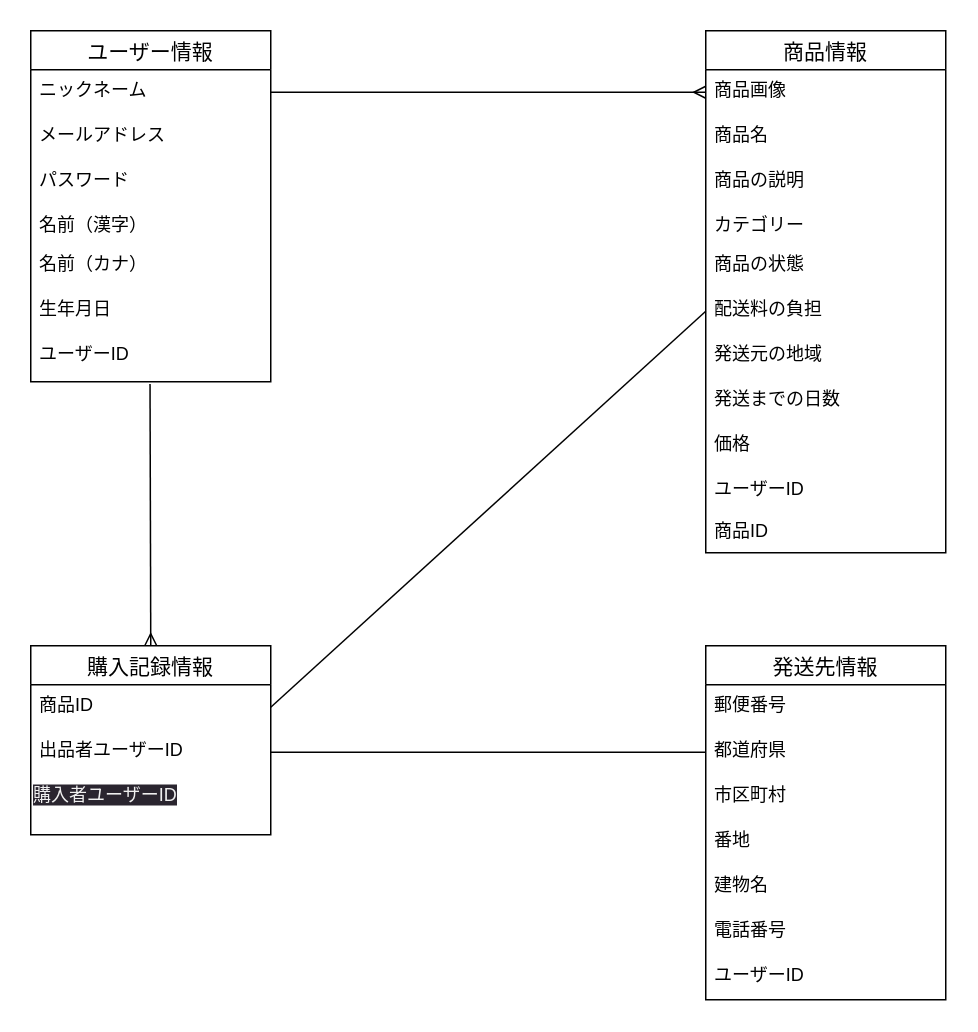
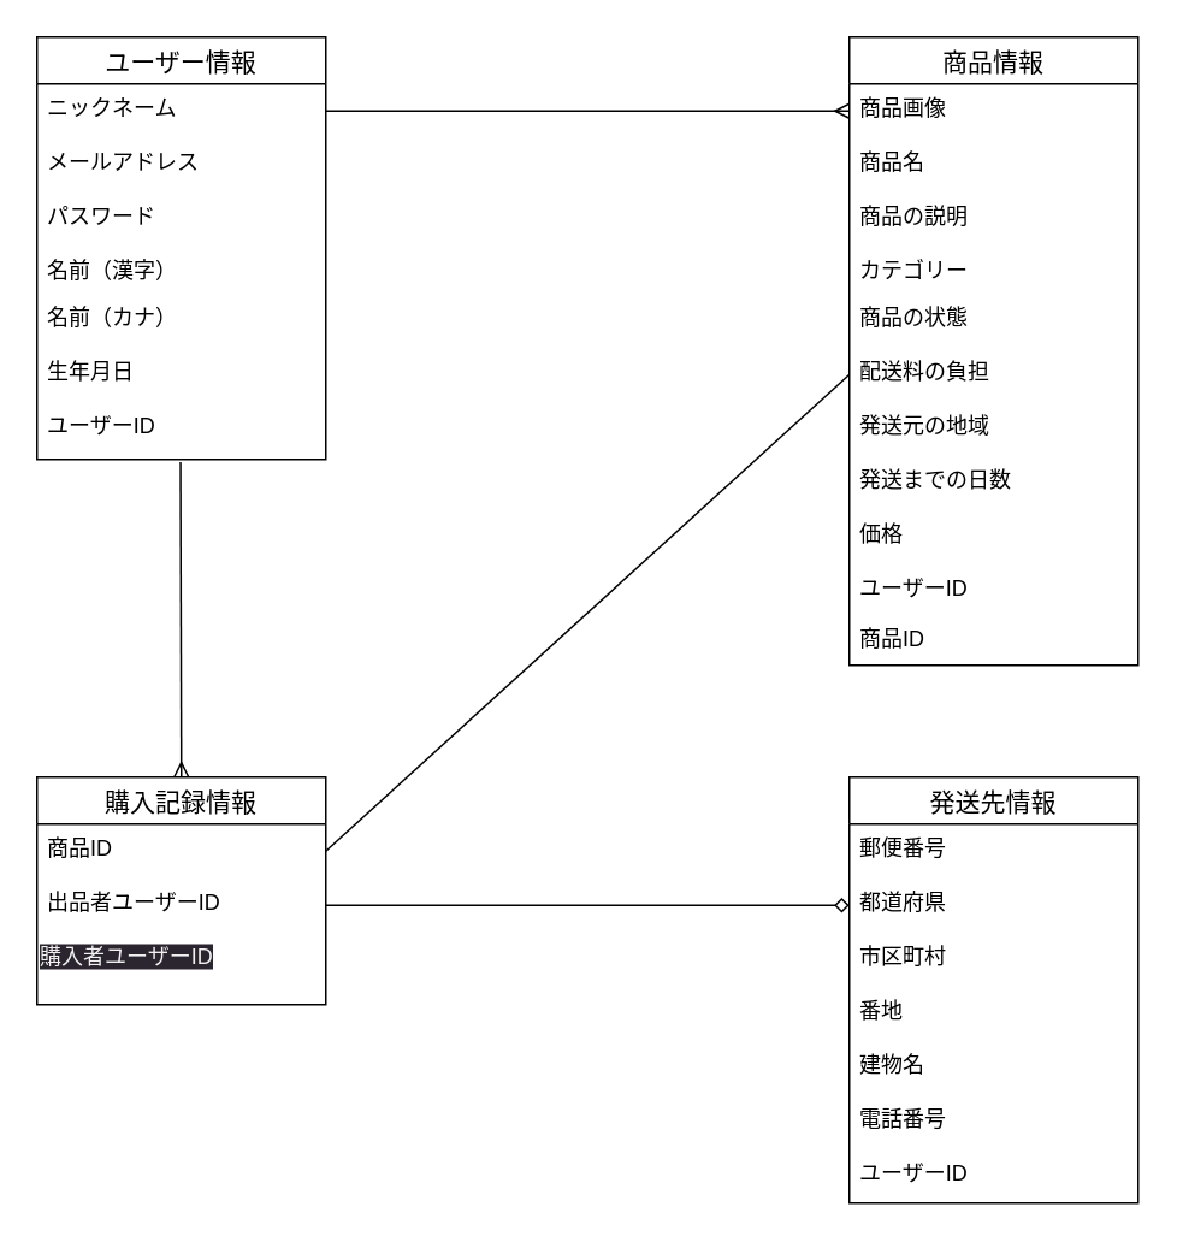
  <mxCell id="0" />
  <mxCell id="1" parent="0" />
  <mxCell id="2" value="ユーザー情報" style="swimlane;fontStyle=0;childLayout=stackLayout;horizontal=1;startSize=26;horizontalStack=0;resizeParent=1;resizeParentMax=0;resizeLast=0;collapsible=1;marginBottom=0;align=center;fontSize=14;" vertex="1" parent="1"><mxGeometry x="20" y="20" width="160" height="234" as="geometry" /></mxCell>
  <mxCell id="3" value="ニックネーム" style="text;strokeColor=none;fillColor=none;spacingLeft=4;spacingRight=4;overflow=hidden;rotatable=0;points=[[0,0.5],[1,0.5]];portConstraint=eastwest;fontSize=12;" vertex="1" parent="2"><mxGeometry y="26" width="160" height="30" as="geometry" /></mxCell>
  <mxCell id="4" value="メールアドレス" style="text;strokeColor=none;fillColor=none;spacingLeft=4;spacingRight=4;overflow=hidden;rotatable=0;points=[[0,0.5],[1,0.5]];portConstraint=eastwest;fontSize=12;" vertex="1" parent="2"><mxGeometry y="56" width="160" height="30" as="geometry" /></mxCell>
  <mxCell id="5" value="パスワード" style="text;strokeColor=none;fillColor=none;spacingLeft=4;spacingRight=4;overflow=hidden;rotatable=0;points=[[0,0.5],[1,0.5]];portConstraint=eastwest;fontSize=12;" vertex="1" parent="2"><mxGeometry y="86" width="160" height="30" as="geometry" /></mxCell>
  <mxCell id="6" value="名前（漢字）" style="text;strokeColor=none;fillColor=none;spacingLeft=4;spacingRight=4;overflow=hidden;rotatable=0;points=[[0,0.5],[1,0.5]];portConstraint=eastwest;fontSize=12;" vertex="1" parent="2"><mxGeometry y="116" width="160" height="26" as="geometry" /></mxCell>
  <mxCell id="7" value="名前（カナ）" style="text;strokeColor=none;fillColor=none;spacingLeft=4;spacingRight=4;overflow=hidden;rotatable=0;points=[[0,0.5],[1,0.5]];portConstraint=eastwest;fontSize=12;" vertex="1" parent="2"><mxGeometry y="142" width="160" height="30" as="geometry" /></mxCell>
  <mxCell id="8" value="生年月日" style="text;strokeColor=none;fillColor=none;spacingLeft=4;spacingRight=4;overflow=hidden;rotatable=0;points=[[0,0.5],[1,0.5]];portConstraint=eastwest;fontSize=12;" vertex="1" parent="2"><mxGeometry y="172" width="160" height="30" as="geometry" /></mxCell>
  <mxCell id="9" value="ユーザーID" style="text;strokeColor=none;fillColor=none;spacingLeft=4;spacingRight=4;overflow=hidden;rotatable=0;points=[[0,0.5],[1,0.5]];portConstraint=eastwest;fontSize=12;" vertex="1" parent="2"><mxGeometry y="202" width="160" height="32" as="geometry" /></mxCell>
  <mxCell id="10" value="商品情報" style="swimlane;fontStyle=0;childLayout=stackLayout;horizontal=1;startSize=26;horizontalStack=0;resizeParent=1;resizeParentMax=0;resizeLast=0;collapsible=1;marginBottom=0;align=center;fontSize=14;" vertex="1" parent="1"><mxGeometry x="470" y="20" width="160" height="348" as="geometry" /></mxCell>
  <mxCell id="11" value="商品画像" style="text;strokeColor=none;fillColor=none;spacingLeft=4;spacingRight=4;overflow=hidden;rotatable=0;points=[[0,0.5],[1,0.5]];portConstraint=eastwest;fontSize=12;" vertex="1" parent="10"><mxGeometry y="26" width="160" height="30" as="geometry" /></mxCell>
  <mxCell id="12" value="商品名" style="text;strokeColor=none;fillColor=none;spacingLeft=4;spacingRight=4;overflow=hidden;rotatable=0;points=[[0,0.5],[1,0.5]];portConstraint=eastwest;fontSize=12;" vertex="1" parent="10"><mxGeometry y="56" width="160" height="30" as="geometry" /></mxCell>
  <mxCell id="13" value="商品の説明" style="text;strokeColor=none;fillColor=none;spacingLeft=4;spacingRight=4;overflow=hidden;rotatable=0;points=[[0,0.5],[1,0.5]];portConstraint=eastwest;fontSize=12;" vertex="1" parent="10"><mxGeometry y="86" width="160" height="30" as="geometry" /></mxCell>
  <mxCell id="14" value="カテゴリー" style="text;strokeColor=none;fillColor=none;spacingLeft=4;spacingRight=4;overflow=hidden;rotatable=0;points=[[0,0.5],[1,0.5]];portConstraint=eastwest;fontSize=12;" vertex="1" parent="10"><mxGeometry y="116" width="160" height="26" as="geometry" /></mxCell>
  <mxCell id="15" value="商品の状態" style="text;strokeColor=none;fillColor=none;spacingLeft=4;spacingRight=4;overflow=hidden;rotatable=0;points=[[0,0.5],[1,0.5]];portConstraint=eastwest;fontSize=12;" vertex="1" parent="10"><mxGeometry y="142" width="160" height="30" as="geometry" /></mxCell>
  <mxCell id="16" value="配送料の負担" style="text;strokeColor=none;fillColor=none;spacingLeft=4;spacingRight=4;overflow=hidden;rotatable=0;points=[[0,0.5],[1,0.5]];portConstraint=eastwest;fontSize=12;" vertex="1" parent="10"><mxGeometry y="172" width="160" height="30" as="geometry" /></mxCell>
  <mxCell id="17" value="発送元の地域" style="text;strokeColor=none;fillColor=none;spacingLeft=4;spacingRight=4;overflow=hidden;rotatable=0;points=[[0,0.5],[1,0.5]];portConstraint=eastwest;fontSize=12;" vertex="1" parent="10"><mxGeometry y="202" width="160" height="30" as="geometry" /></mxCell>
  <mxCell id="18" value="発送までの日数" style="text;strokeColor=none;fillColor=none;spacingLeft=4;spacingRight=4;overflow=hidden;rotatable=0;points=[[0,0.5],[1,0.5]];portConstraint=eastwest;fontSize=12;" vertex="1" parent="10"><mxGeometry y="232" width="160" height="30" as="geometry" /></mxCell>
  <mxCell id="19" value="価格" style="text;strokeColor=none;fillColor=none;spacingLeft=4;spacingRight=4;overflow=hidden;rotatable=0;points=[[0,0.5],[1,0.5]];portConstraint=eastwest;fontSize=12;" vertex="1" parent="10"><mxGeometry y="262" width="160" height="30" as="geometry" /></mxCell>
  <mxCell id="20" value="ユーザーID" style="text;strokeColor=none;fillColor=none;spacingLeft=4;spacingRight=4;overflow=hidden;rotatable=0;points=[[0,0.5],[1,0.5]];portConstraint=eastwest;fontSize=12;" vertex="1" parent="10"><mxGeometry y="292" width="160" height="28" as="geometry" /></mxCell>
  <mxCell id="21" value="商品ID" style="text;strokeColor=none;fillColor=none;spacingLeft=4;spacingRight=4;overflow=hidden;rotatable=0;points=[[0,0.5],[1,0.5]];portConstraint=eastwest;fontSize=12;" vertex="1" parent="10"><mxGeometry y="320" width="160" height="28" as="geometry" /></mxCell>
  <mxCell id="22" style="edgeStyle=none;html=1;exitX=0.5;exitY=0;exitDx=0;exitDy=0;endArrow=none;endFill=0;startArrow=ERmany;startFill=0;entryX=0.497;entryY=1.046;entryDx=0;entryDy=0;entryPerimeter=0;" edge="1" parent="1" source="23" target="9"><mxGeometry relative="1" as="geometry"><mxPoint x="100" y="260" as="targetPoint" /></mxGeometry></mxCell>
  <mxCell id="23" value="購入記録情報" style="swimlane;fontStyle=0;childLayout=stackLayout;horizontal=1;startSize=26;horizontalStack=0;resizeParent=1;resizeParentMax=0;resizeLast=0;collapsible=1;marginBottom=0;align=center;fontSize=14;" vertex="1" parent="1"><mxGeometry x="20" y="430" width="160" height="126" as="geometry" /></mxCell>
  <mxCell id="24" value="商品ID" style="text;strokeColor=none;fillColor=none;spacingLeft=4;spacingRight=4;overflow=hidden;rotatable=0;points=[[0,0.5],[1,0.5]];portConstraint=eastwest;fontSize=12;" vertex="1" parent="23"><mxGeometry y="26" width="160" height="30" as="geometry" /></mxCell>
  <mxCell id="25" value="出品者ユーザーID" style="text;strokeColor=none;fillColor=none;spacingLeft=4;spacingRight=4;overflow=hidden;rotatable=0;points=[[0,0.5],[1,0.5]];portConstraint=eastwest;fontSize=12;" vertex="1" parent="23"><mxGeometry y="56" width="160" height="30" as="geometry" /></mxCell>
  <mxCell id="26" value="&lt;span style=&quot;color: rgb(240, 240, 240); font-family: Helvetica; font-size: 12px; font-style: normal; font-variant-ligatures: normal; font-variant-caps: normal; font-weight: 400; letter-spacing: normal; orphans: 2; text-align: left; text-indent: 0px; text-transform: none; widows: 2; word-spacing: 0px; -webkit-text-stroke-width: 0px; background-color: rgb(42, 37, 47); text-decoration-thickness: initial; text-decoration-style: initial; text-decoration-color: initial; float: none; display: inline !important;&quot;&gt;購入者ユーザーID&lt;/span&gt;" style="text;whiteSpace=wrap;html=1;" vertex="1" parent="23"><mxGeometry y="86" width="160" height="40" as="geometry" /></mxCell>
  <mxCell id="27" value="発送先情報" style="swimlane;fontStyle=0;childLayout=stackLayout;horizontal=1;startSize=26;horizontalStack=0;resizeParent=1;resizeParentMax=0;resizeLast=0;collapsible=1;marginBottom=0;align=center;fontSize=14;" vertex="1" parent="1"><mxGeometry x="470" y="430" width="160" height="236" as="geometry" /></mxCell>
  <mxCell id="28" value="郵便番号" style="text;strokeColor=none;fillColor=none;spacingLeft=4;spacingRight=4;overflow=hidden;rotatable=0;points=[[0,0.5],[1,0.5]];portConstraint=eastwest;fontSize=12;" vertex="1" parent="27"><mxGeometry y="26" width="160" height="30" as="geometry" /></mxCell>
  <mxCell id="29" value="都道府県" style="text;strokeColor=none;fillColor=none;spacingLeft=4;spacingRight=4;overflow=hidden;rotatable=0;points=[[0,0.5],[1,0.5]];portConstraint=eastwest;fontSize=12;" vertex="1" parent="27"><mxGeometry y="56" width="160" height="30" as="geometry" /></mxCell>
  <mxCell id="30" value="市区町村" style="text;strokeColor=none;fillColor=none;spacingLeft=4;spacingRight=4;overflow=hidden;rotatable=0;points=[[0,0.5],[1,0.5]];portConstraint=eastwest;fontSize=12;" vertex="1" parent="27"><mxGeometry y="86" width="160" height="30" as="geometry" /></mxCell>
  <mxCell id="31" value="番地" style="text;strokeColor=none;fillColor=none;spacingLeft=4;spacingRight=4;overflow=hidden;rotatable=0;points=[[0,0.5],[1,0.5]];portConstraint=eastwest;fontSize=12;" vertex="1" parent="27"><mxGeometry y="116" width="160" height="30" as="geometry" /></mxCell>
  <mxCell id="32" value="建物名" style="text;strokeColor=none;fillColor=none;spacingLeft=4;spacingRight=4;overflow=hidden;rotatable=0;points=[[0,0.5],[1,0.5]];portConstraint=eastwest;fontSize=12;" vertex="1" parent="27"><mxGeometry y="146" width="160" height="30" as="geometry" /></mxCell>
  <mxCell id="33" value="電話番号" style="text;strokeColor=none;fillColor=none;spacingLeft=4;spacingRight=4;overflow=hidden;rotatable=0;points=[[0,0.5],[1,0.5]];portConstraint=eastwest;fontSize=12;" vertex="1" parent="27"><mxGeometry y="176" width="160" height="30" as="geometry" /></mxCell>
  <mxCell id="34" value="ユーザーID" style="text;strokeColor=none;fillColor=none;spacingLeft=4;spacingRight=4;overflow=hidden;rotatable=0;points=[[0,0.5],[1,0.5]];portConstraint=eastwest;fontSize=12;" vertex="1" parent="27"><mxGeometry y="206" width="160" height="30" as="geometry" /></mxCell>
  <mxCell id="35" style="edgeStyle=none;html=1;exitX=1;exitY=0.5;exitDx=0;exitDy=0;entryX=0;entryY=0.5;entryDx=0;entryDy=0;endArrow=ERmany;endFill=0;" edge="1" parent="1" source="3" target="11"><mxGeometry relative="1" as="geometry" /></mxCell>
  <mxCell id="36" style="edgeStyle=none;html=1;exitX=1;exitY=0.5;exitDx=0;exitDy=0;startArrow=none;startFill=0;endArrow=none;endFill=0;entryX=0;entryY=0.5;entryDx=0;entryDy=0;" edge="1" parent="1" source="24" target="16"><mxGeometry relative="1" as="geometry"><mxPoint x="460" y="230" as="targetPoint" /></mxGeometry></mxCell>
- <mxCell id="37" style="edgeStyle=none;html=1;exitX=1;exitY=0.5;exitDx=0;exitDy=0;entryX=0;entryY=0.5;entryDx=0;entryDy=0;startArrow=none;startFill=0;endArrow=none;endFill=0;" edge="1" parent="1" source="25" target="29"><mxGeometry relative="1" as="geometry" /></mxCell>
+ <mxCell id="37" style="edgeStyle=none;html=1;exitX=1;exitY=0.5;exitDx=0;exitDy=0;entryX=0;entryY=0.5;entryDx=0;entryDy=0;startArrow=none;startFill=0;endArrow=diamond;endFill=0;" edge="1" parent="1" source="25" target="29"><mxGeometry relative="1" as="geometry" /></mxCell>
